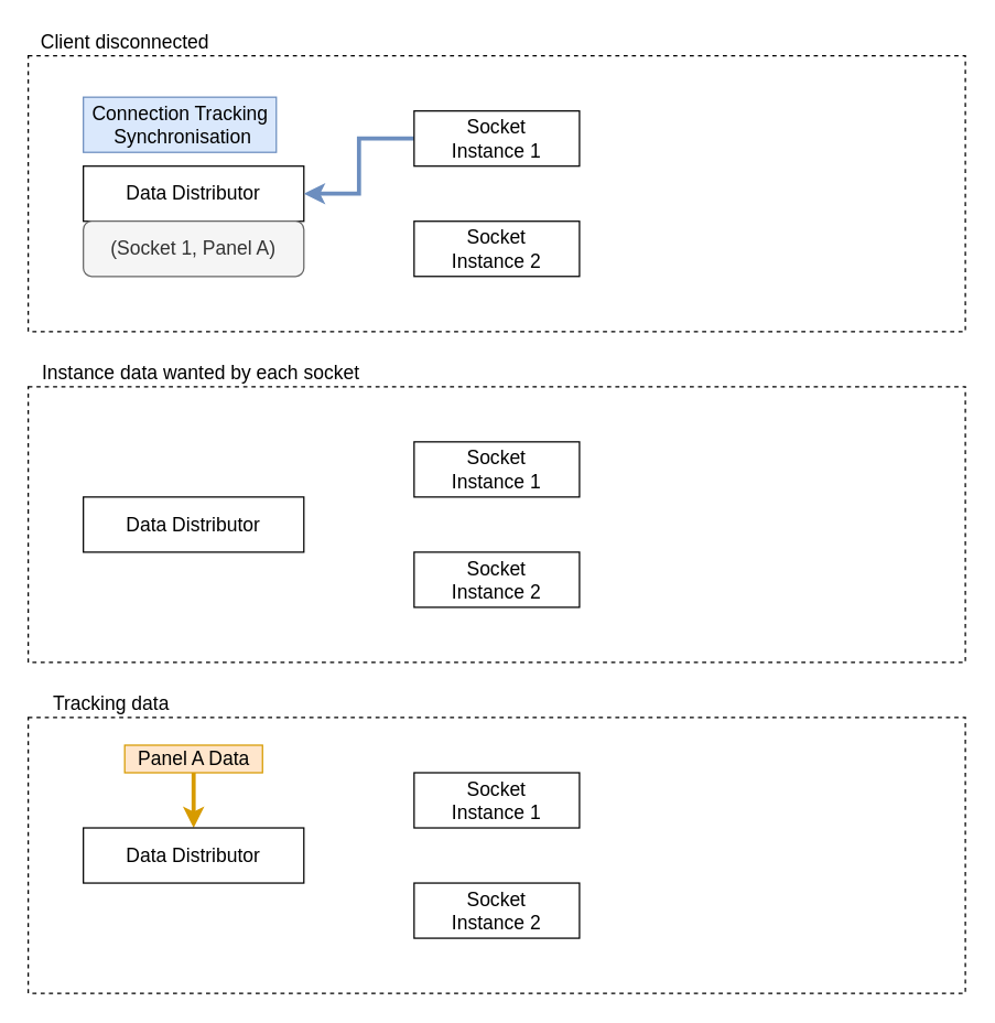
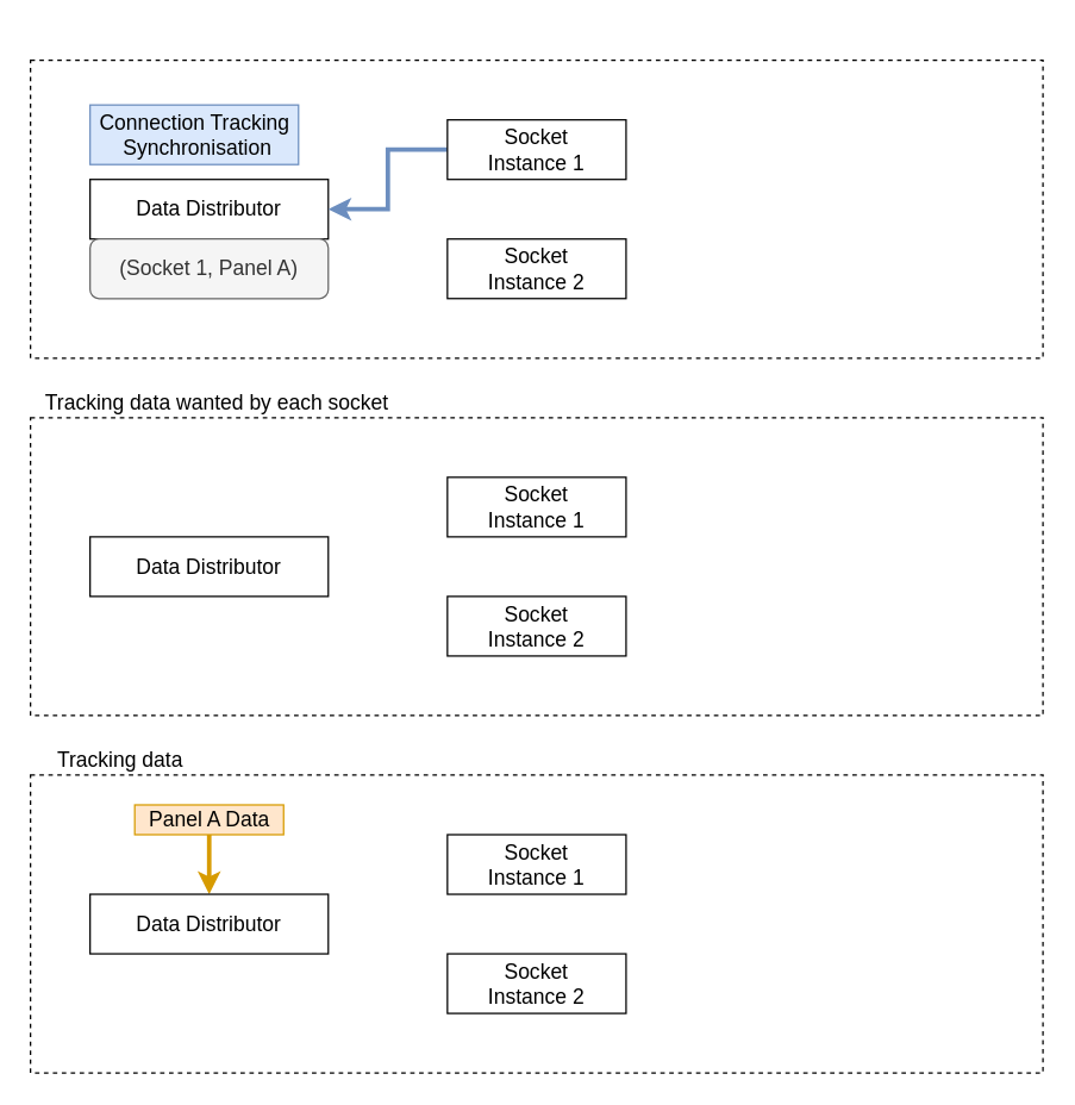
  <mxCell id="0" />
  <mxCell id="1" parent="0" />
  <mxCell id="2" value="" style="rounded=0;whiteSpace=wrap;html=1;fontSize=14;fillColor=none;dashed=1;" vertex="1" parent="1"><mxGeometry x="20" y="520" width="680" height="200" as="geometry" /></mxCell>
  <mxCell id="3" value="" style="rounded=0;whiteSpace=wrap;html=1;fontSize=14;fillColor=none;dashed=1;" vertex="1" parent="1"><mxGeometry x="20" y="40" width="680" height="200" as="geometry" /></mxCell>
  <mxCell id="4" value="" style="rounded=0;whiteSpace=wrap;html=1;fontSize=14;fillColor=none;dashed=1;" vertex="1" parent="1"><mxGeometry x="20" y="280" width="680" height="200" as="geometry" /></mxCell>
  <mxCell id="5" value="Data Distributor" style="rounded=0;whiteSpace=wrap;html=1;fontSize=14;" vertex="1" parent="1"><mxGeometry x="60" y="120" width="160" height="40" as="geometry" /></mxCell>
  <mxCell id="6" style="edgeStyle=orthogonalEdgeStyle;rounded=0;orthogonalLoop=1;jettySize=auto;html=1;exitX=0;exitY=0.5;exitDx=0;exitDy=0;entryX=1;entryY=0.5;entryDx=0;entryDy=0;fontSize=14;fillColor=#dae8fc;strokeColor=#6c8ebf;strokeWidth=3;" edge="1" parent="1" source="7" target="5"><mxGeometry relative="1" as="geometry" /></mxCell>
  <mxCell id="7" value="Socket&lt;br&gt;Instance 1" style="rounded=0;whiteSpace=wrap;html=1;fontSize=14;" vertex="1" parent="1"><mxGeometry x="300" y="80" width="120" height="40" as="geometry" /></mxCell>
  <mxCell id="8" value="Socket&lt;br&gt;Instance 2" style="rounded=0;whiteSpace=wrap;html=1;fontSize=14;" vertex="1" parent="1"><mxGeometry x="300" y="160" width="120" height="40" as="geometry" /></mxCell>
  <mxCell id="9" value="Connection Tracking&lt;br&gt;&amp;nbsp;Synchronisation" style="text;html=1;align=center;verticalAlign=middle;resizable=0;points=[];autosize=1;fontSize=14;fillColor=#dae8fc;strokeColor=#6c8ebf;" vertex="1" parent="1"><mxGeometry x="60" y="70" width="140" height="40" as="geometry" /></mxCell>
- <mxCell id="10" value="Client disconnected" style="text;html=1;align=center;verticalAlign=middle;resizable=0;points=[];autosize=1;fontSize=14;" vertex="1" parent="1"><mxGeometry x="20" y="20" width="140" height="20" as="geometry" /></mxCell>
  <mxCell id="11" value="Data Distributor" style="rounded=0;whiteSpace=wrap;html=1;fontSize=14;" vertex="1" parent="1"><mxGeometry x="60" y="360" width="160" height="40" as="geometry" /></mxCell>
  <mxCell id="12" value="Socket&lt;br&gt;Instance 1" style="rounded=0;whiteSpace=wrap;html=1;fontSize=14;" vertex="1" parent="1"><mxGeometry x="300" y="320" width="120" height="40" as="geometry" /></mxCell>
  <mxCell id="13" value="Socket&lt;br&gt;Instance 2" style="rounded=0;whiteSpace=wrap;html=1;fontSize=14;" vertex="1" parent="1"><mxGeometry x="300" y="400" width="120" height="40" as="geometry" /></mxCell>
- <mxCell id="14" value="Instance data wanted by each socket" style="text;html=1;align=center;verticalAlign=middle;resizable=0;points=[];autosize=1;fontSize=14;" vertex="1" parent="1"><mxGeometry x="20" y="260" width="250" height="20" as="geometry" /></mxCell>
+ <mxCell id="14" value="Tracking data wanted by each socket" style="text;html=1;align=center;verticalAlign=middle;resizable=0;points=[];autosize=1;fontSize=14;" vertex="1" parent="1"><mxGeometry x="20" y="260" width="250" height="20" as="geometry" /></mxCell>
  <mxCell id="15" style="edgeStyle=orthogonalEdgeStyle;rounded=0;orthogonalLoop=1;jettySize=auto;html=1;exitX=0.5;exitY=0;exitDx=0;exitDy=0;startArrow=classic;startFill=1;strokeWidth=3;fontSize=14;fillColor=#ffe6cc;strokeColor=#d79b00;endArrow=none;endFill=0;" edge="1" parent="1" source="16"><mxGeometry relative="1" as="geometry"><mxPoint x="140" y="560" as="targetPoint" /></mxGeometry></mxCell>
  <mxCell id="16" value="Data Distributor" style="rounded=0;whiteSpace=wrap;html=1;fontSize=14;" vertex="1" parent="1"><mxGeometry x="60" y="600" width="160" height="40" as="geometry" /></mxCell>
  <mxCell id="17" value="Socket&lt;br&gt;Instance 1" style="rounded=0;whiteSpace=wrap;html=1;fontSize=14;" vertex="1" parent="1"><mxGeometry x="300" y="560" width="120" height="40" as="geometry" /></mxCell>
  <mxCell id="18" value="Socket&lt;br&gt;Instance 2" style="rounded=0;whiteSpace=wrap;html=1;fontSize=14;" vertex="1" parent="1"><mxGeometry x="300" y="640" width="120" height="40" as="geometry" /></mxCell>
  <mxCell id="19" value="Tracking data" style="text;html=1;align=center;verticalAlign=middle;resizable=0;points=[];autosize=1;fontSize=14;" vertex="1" parent="1"><mxGeometry x="20" y="500" width="120" height="20" as="geometry" /></mxCell>
  <mxCell id="20" value="Panel A Data" style="text;html=1;align=center;verticalAlign=middle;resizable=0;points=[];autosize=1;fontSize=14;fillColor=#ffe6cc;strokeColor=#d79b00;" vertex="1" parent="1"><mxGeometry x="90" y="540" width="100" height="20" as="geometry" /></mxCell>
  <mxCell id="21" value="(Socket 1, Panel A)" style="whiteSpace=wrap;html=1;fontSize=14;fillColor=#f5f5f5;strokeColor=#666666;fontColor=#333333;rounded=1;" vertex="1" parent="1"><mxGeometry x="60" y="160" width="160" height="40" as="geometry" /></mxCell>
